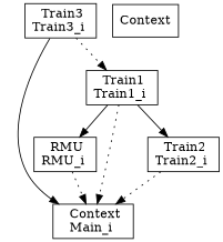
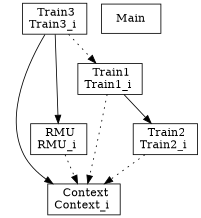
  digraph {
    node [shape=box]
    edge [style=dotted]
-   n1 [label=" Context\nMain_i "]
-   n2 [label=Context]
+   n1 [label=" Context\nContext_i "]
+   n2 [label=" Main "]
    n3 [label=" RMU\nRMU_i "]
    n4 [label=" Train1\nTrain1_i "]
    n5 [label=" Train2\nTrain2_i "]
    n6 [label=" Train3\nTrain3_i "]
    n3 -> n1
    n4 -> n1
    n4 -> n5 [style=""]
    n5 -> n1
    n6 -> n1 [style=solid]
-   n4 -> n3 [style=""]
+   n6 -> n3 [style=""]
    n6 -> n4
  }
